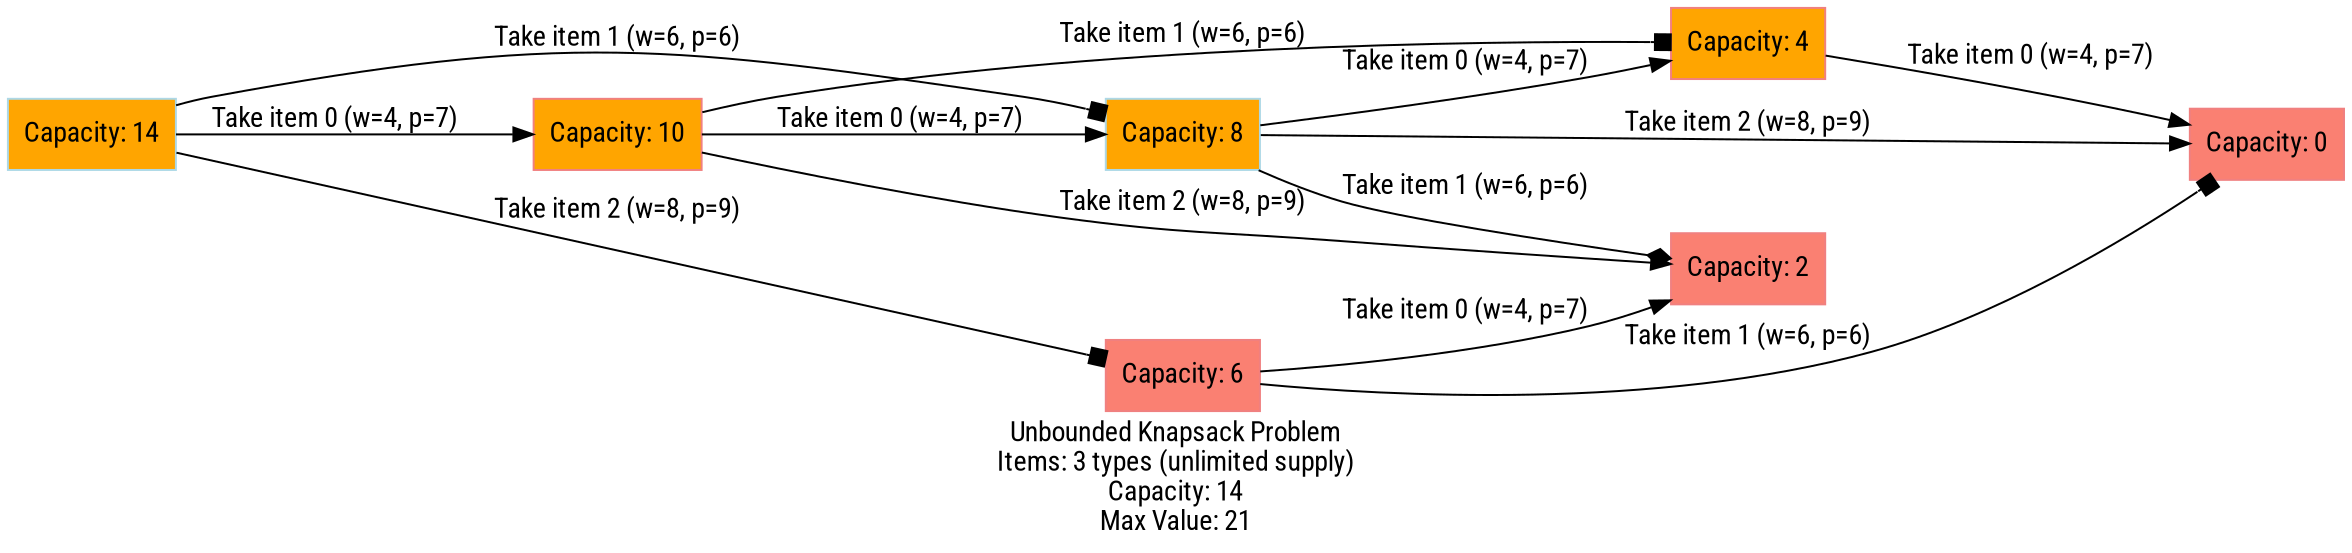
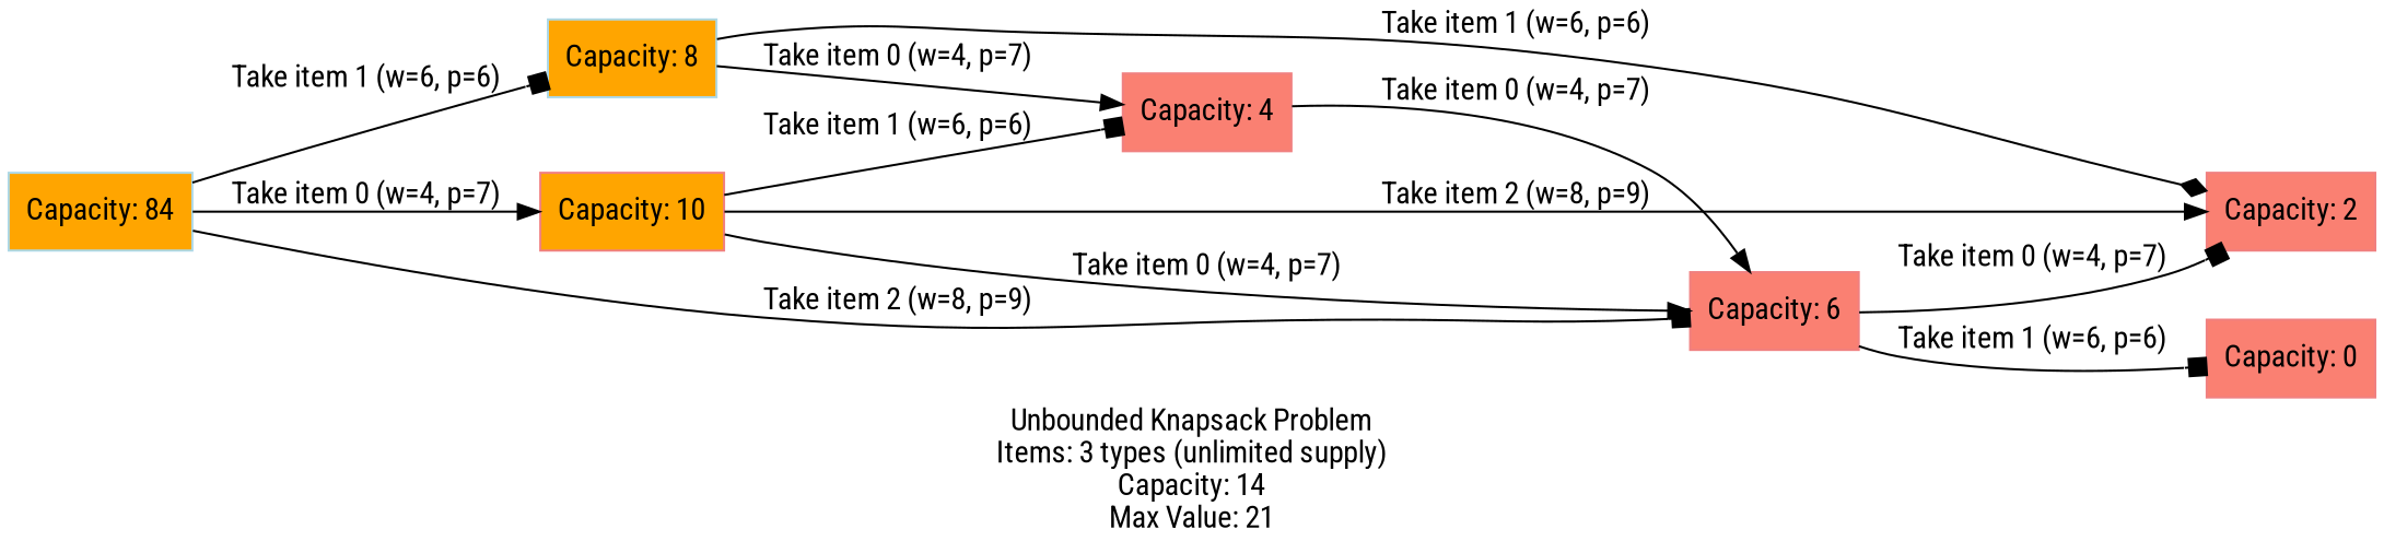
  digraph {
    fontname="Roboto Condensed"
    label="Unbounded Knapsack Problem\nItems: 3 types (unlimited supply)\nCapacity: 14\nMax Value: 21"
    rankdir=LR
    node [color=lightcoral fillcolor=orange fontname="Roboto Condensed" shape=box style=filled]
    edge [arrowhead=normal fontname="Roboto Condensed"]
-   n1 [color=lightblue label="Capacity: 14"]
+   n1 [color=lightblue label="Capacity: 84"]
    n2 [label="Capacity: 10"]
    n3 [fillcolor=salmon label="Capacity: 6"]
    n4 [color=lightblue label="Capacity: 8"]
    n5 [fillcolor=salmon label="Capacity: 2"]
-   n6 [label="Capacity: 4"]
+   n6 [fillcolor=salmon label="Capacity: 4"]
    n7 [fillcolor=salmon label="Capacity: 0"]
    n1 -> n2 [label="Take item 0 (w=4, p=7)"]
    n1 -> n3 [arrowhead=box label="Take item 2 (w=8, p=9)"]
    n1 -> n4 [arrowhead=box label="Take item 1 (w=6, p=6)"]
-   n2 -> n4 [label="Take item 0 (w=4, p=7)"]
+   n2 -> n3 [label="Take item 0 (w=4, p=7)"]
    n2 -> n5 [label="Take item 2 (w=8, p=9)"]
    n2 -> n6 [arrowhead=box label="Take item 1 (w=6, p=6)"]
-   n3 -> n5 [label="Take item 0 (w=4, p=7)"]
+   n3 -> n5 [arrowhead=box label="Take item 0 (w=4, p=7)"]
    n3 -> n7 [arrowhead=box label="Take item 1 (w=6, p=6)"]
    n4 -> n5 [arrowhead=diamond label="Take item 1 (w=6, p=6)"]
    n4 -> n6 [label="Take item 0 (w=4, p=7)"]
-   n4 -> n7 [label="Take item 2 (w=8, p=9)"]
-   n6 -> n7 [label="Take item 0 (w=4, p=7)"]
+   n6 -> n3 [label="Take item 0 (w=4, p=7)"]
  }
